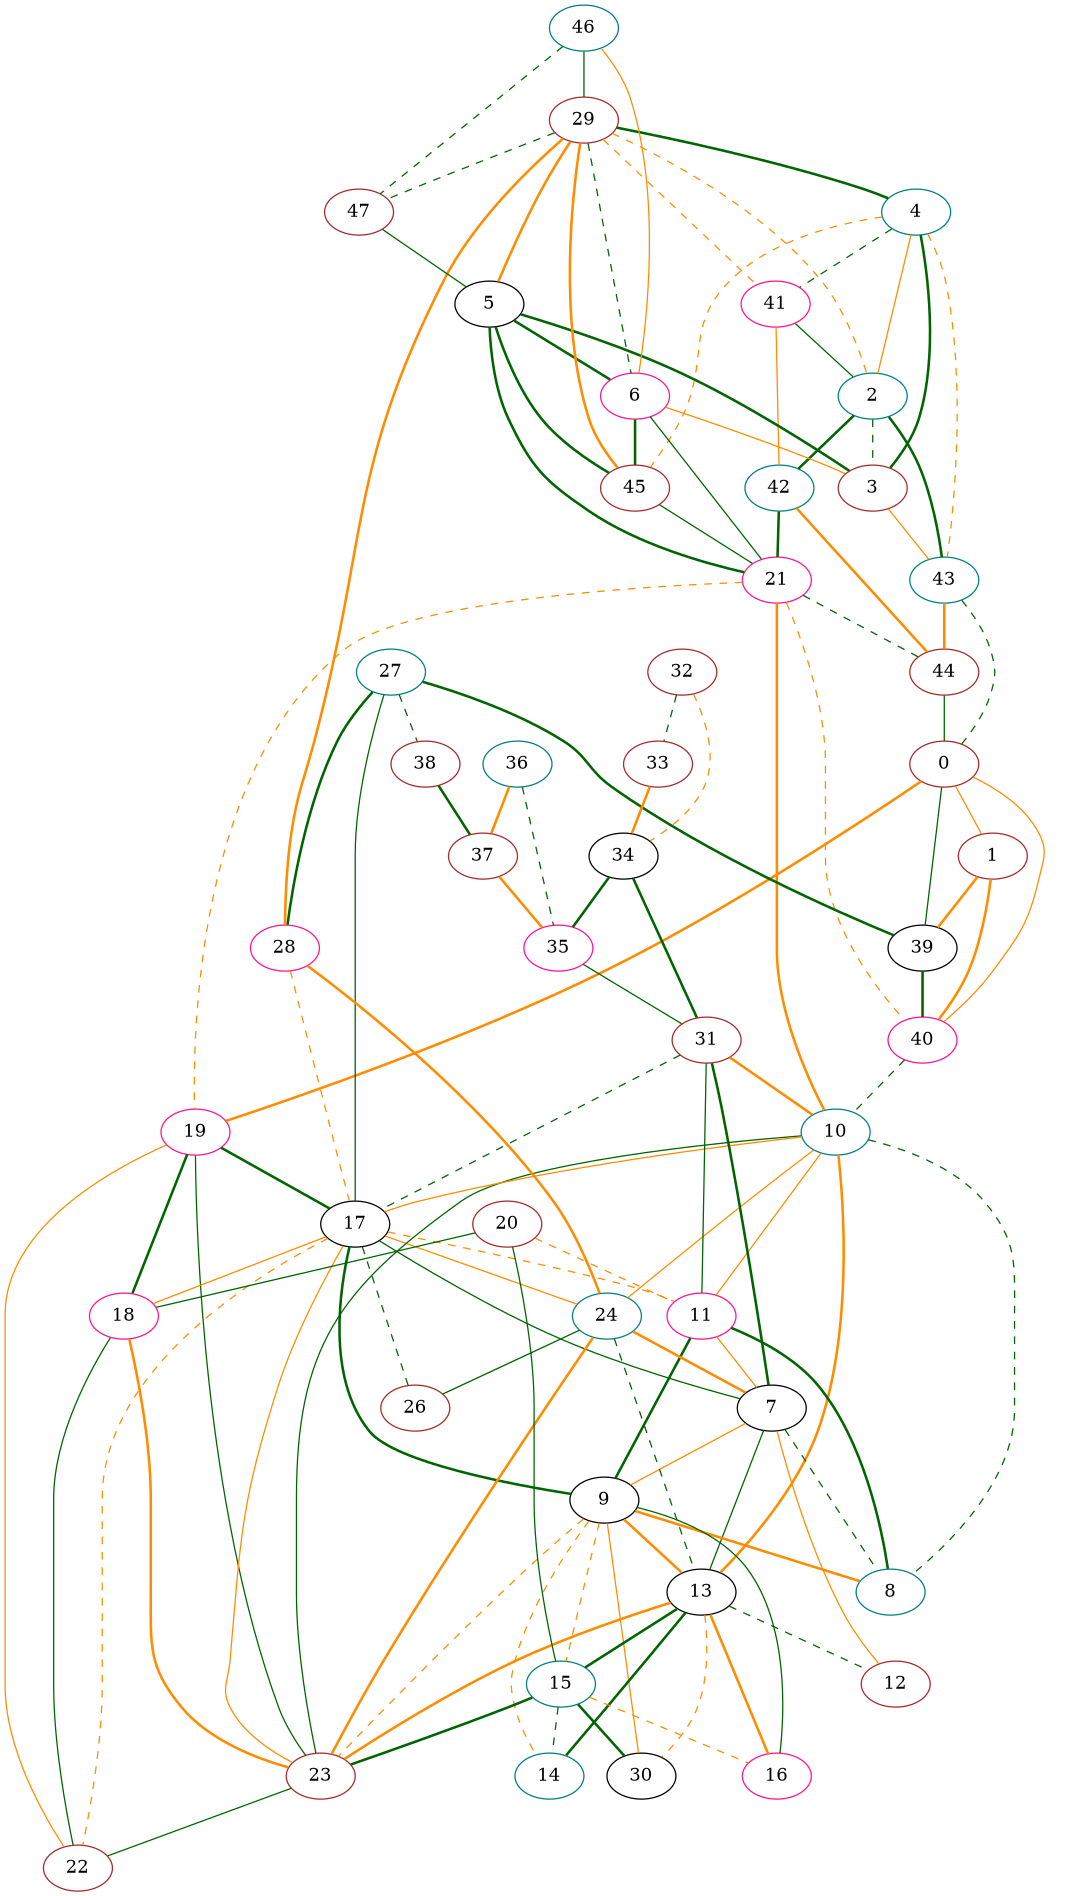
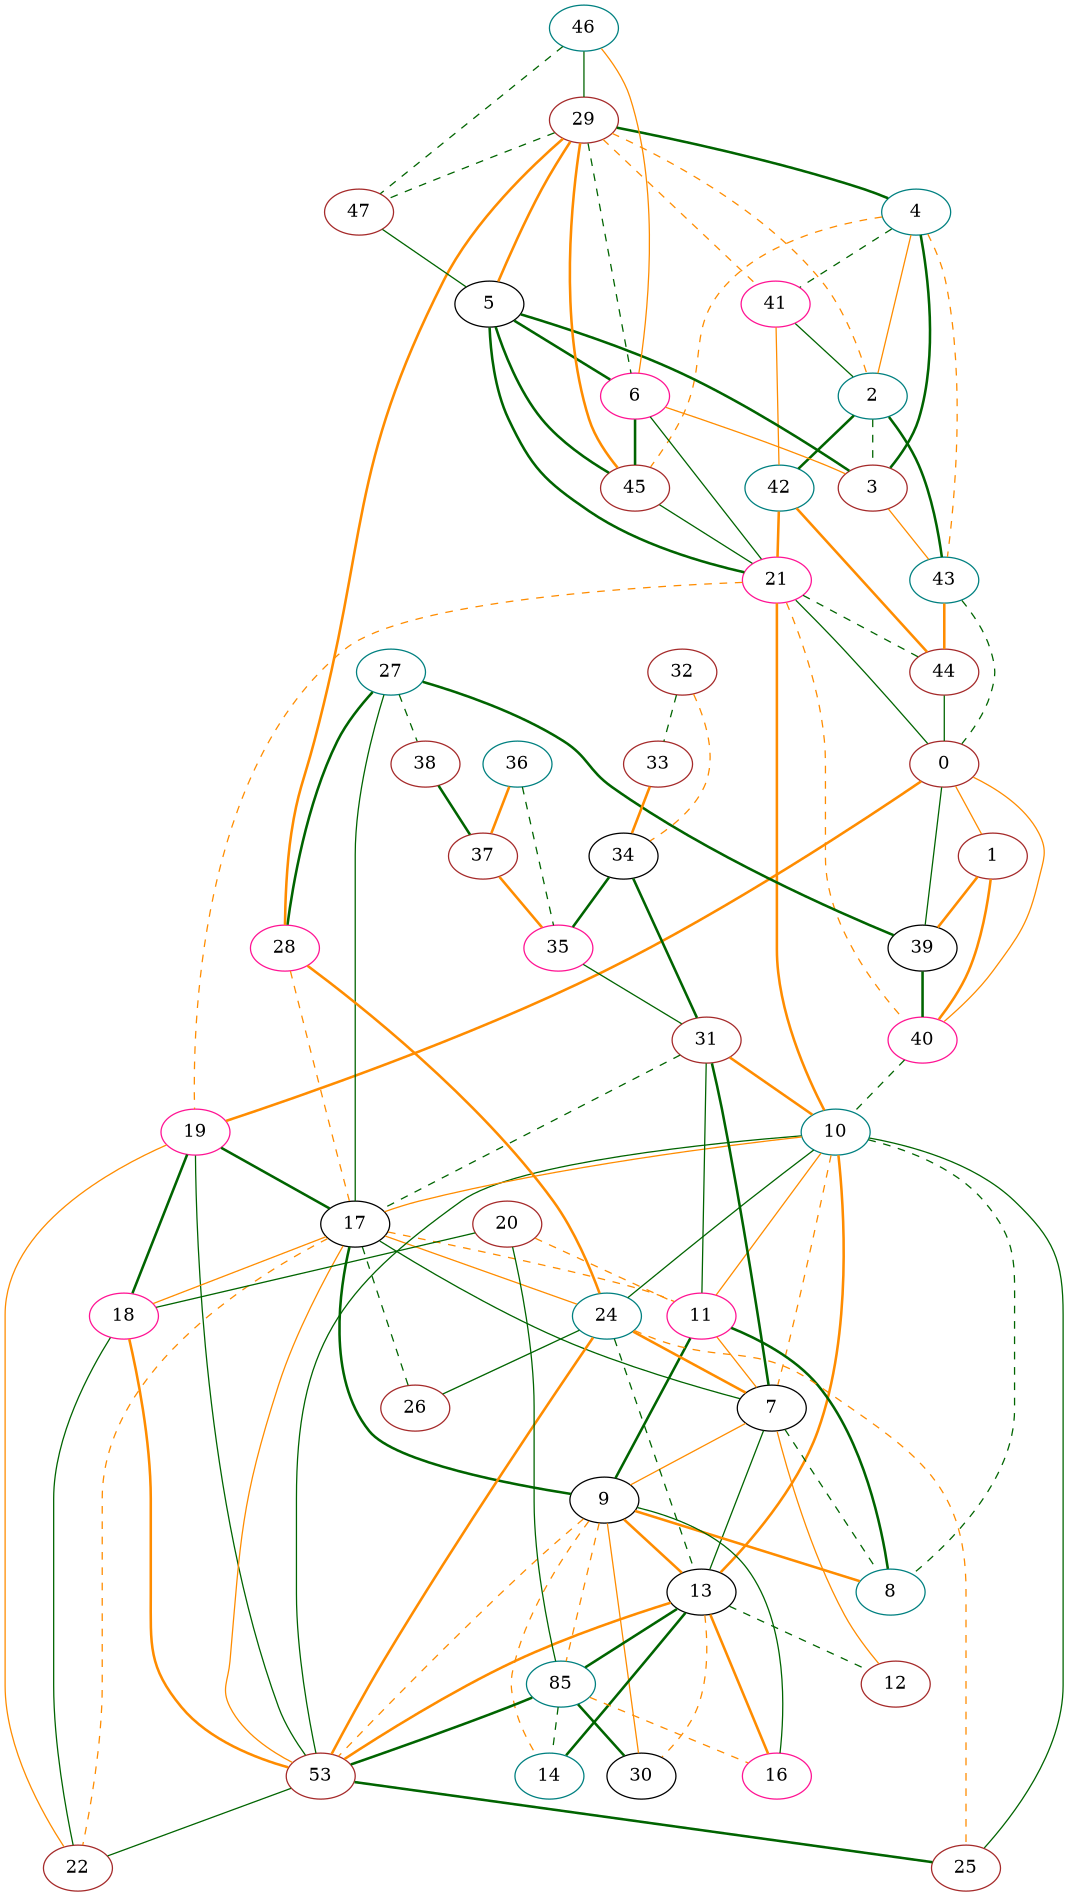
  graph {
    node [color=brown]
    edge [color=darkgreen style=bold]
    0
    1
    19 [color=deeppink]
    39 [color=black]
    40 [color=deeppink]
-   23
+   23 [label=53]
    17 [color=black]
    18 [color=deeppink]
    22
    10 [color=teal]
    2 [color=teal]
    3
    42 [color=teal]
    43 [color=teal]
    21 [color=deeppink]
    44
    4 [color=teal]
    41 [color=deeppink]
    45
    5 [color=black]
    6 [color=deeppink]
    7 [color=black]
    8 [color=teal]
    9 [color=black]
    12
    13 [color=black]
    14 [color=teal]
-   15 [color=teal]
+   15 [color=teal label=85]
    16 [color=deeppink]
    30 [color=black]
+   25
    11 [color=deeppink]
    24 [color=teal]
    26
    20
    27 [color=teal]
    28 [color=deeppink]
    38
    37
    29
    47
    31
    32
    33
    34 [color=black]
    35 [color=deeppink]
    36 [color=teal]
    46 [color=teal]
    0 -- 1 [color=darkorange style=solid]
    0 -- 19 [color=darkorange]
    0 -- 39 [style=solid]
    0 -- 40 [color=darkorange style=solid]
    1 -- 39 [color=darkorange]
    1 -- 40 [color=darkorange]
    19 -- 23 [style=solid]
    19 -- 17
    19 -- 18
    19 -- 22 [color=darkorange style=solid]
    39 -- 40
    40 -- 10 [style=dashed]
    23 -- 22 [style=solid]
+   23 -- 25
    17 -- 23 [color=darkorange style=solid]
    17 -- 18 [color=darkorange style=solid]
    17 -- 22 [color=darkorange style=dashed]
    17 -- 7 [style=solid]
    17 -- 9
    17 -- 11 [color=darkorange style=dashed]
    17 -- 24 [color=darkorange style=solid]
    17 -- 26 [style=dashed]
    18 -- 23 [color=darkorange]
    18 -- 22 [style=solid]
    10 -- 23 [style=solid]
    10 -- 17 [color=darkorange style=solid]
+   10 -- 7 [color=darkorange style=dashed]
    10 -- 8 [style=dashed]
    10 -- 13 [color=darkorange]
+   10 -- 25 [style=solid]
    10 -- 11 [color=darkorange style=solid]
-   10 -- 24 [color=darkorange style=solid]
+   10 -- 24 [style=solid]
    2 -- 3 [style=dashed]
    2 -- 42
    2 -- 43
    3 -- 43 [color=darkorange style=solid]
-   42 -- 21
+   42 -- 21 [color=darkorange]
    42 -- 44 [color=darkorange]
    43 -- 0 [style=dashed]
    43 -- 44 [color=darkorange]
+   21 -- 0 [style=solid]
    21 -- 19 [color=darkorange style=dashed]
    21 -- 40 [color=darkorange style=dashed]
    21 -- 10 [color=darkorange]
    21 -- 44 [style=dashed]
    44 -- 0 [style=solid]
    4 -- 2 [color=darkorange style=solid]
    4 -- 3
    4 -- 43 [color=darkorange style=dashed]
    4 -- 41 [style=dashed]
    4 -- 45 [color=darkorange style=dashed]
    41 -- 2 [style=solid]
    41 -- 42 [color=darkorange style=solid]
    45 -- 21 [style=solid]
    5 -- 3
    5 -- 21
    5 -- 45
    5 -- 6
    6 -- 3 [color=darkorange style=solid]
    6 -- 21 [style=solid]
    6 -- 45
    7 -- 8 [style=dashed]
    7 -- 9 [color=darkorange style=solid]
    7 -- 12 [color=darkorange style=solid]
    7 -- 13 [style=solid]
    9 -- 23 [color=darkorange style=dashed]
    9 -- 8 [color=darkorange]
    9 -- 13 [color=darkorange]
    9 -- 14 [color=darkorange style=dashed]
    9 -- 15 [color=darkorange style=dashed]
    9 -- 16 [style=solid]
    9 -- 30 [color=darkorange style=solid]
    13 -- 23 [color=darkorange]
    13 -- 12 [style=dashed]
    13 -- 14
    13 -- 15
    13 -- 16 [color=darkorange]
    13 -- 30 [color=darkorange style=dashed]
    15 -- 23
    15 -- 14 [style=dashed]
    15 -- 16 [color=darkorange style=dashed]
    15 -- 30
    11 -- 7 [color=darkorange style=solid]
    11 -- 8
    11 -- 9
    24 -- 23 [color=darkorange]
    24 -- 7 [color=darkorange]
    24 -- 13 [style=dashed]
+   24 -- 25 [color=darkorange style=dashed]
    24 -- 26 [style=solid]
    20 -- 18 [style=solid]
    20 -- 15 [style=solid]
    20 -- 11 [color=darkorange style=dashed]
    27 -- 39
    27 -- 17 [style=solid]
    27 -- 28
    27 -- 38 [style=dashed]
    28 -- 17 [color=darkorange style=dashed]
    28 -- 24 [color=darkorange]
    38 -- 37
    37 -- 35 [color=darkorange]
    29 -- 2 [color=darkorange style=dashed]
    29 -- 4
    29 -- 41 [color=darkorange style=dashed]
    29 -- 45 [color=darkorange]
    29 -- 5 [color=darkorange]
    29 -- 6 [style=dashed]
    29 -- 28 [color=darkorange]
    29 -- 47 [style=dashed]
    47 -- 5 [style=solid]
    31 -- 17 [style=dashed]
    31 -- 10 [color=darkorange]
    31 -- 7
    31 -- 11 [style=solid]
    32 -- 33 [style=dashed]
    32 -- 34 [color=darkorange style=dashed]
    33 -- 34 [color=darkorange]
    34 -- 31
    34 -- 35
    35 -- 31 [style=solid]
    36 -- 37 [color=darkorange]
    36 -- 35 [style=dashed]
    46 -- 6 [color=darkorange style=solid]
    46 -- 29 [style=solid]
    46 -- 47 [style=dashed]
  }
